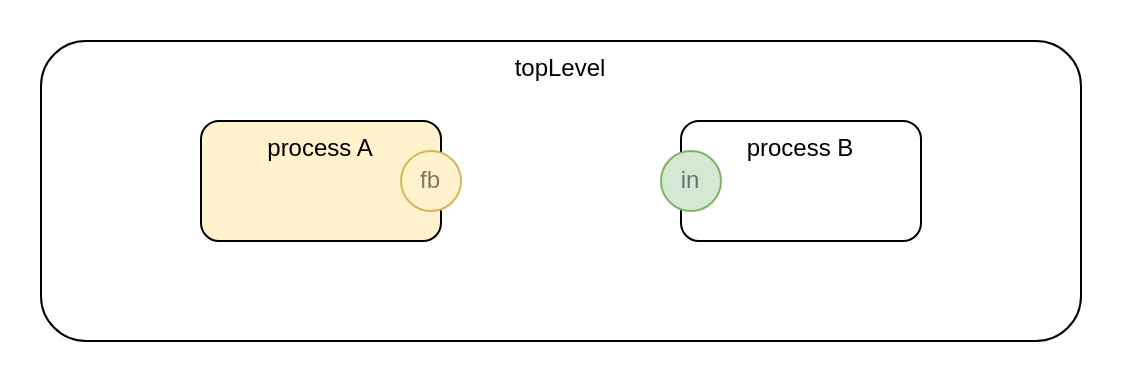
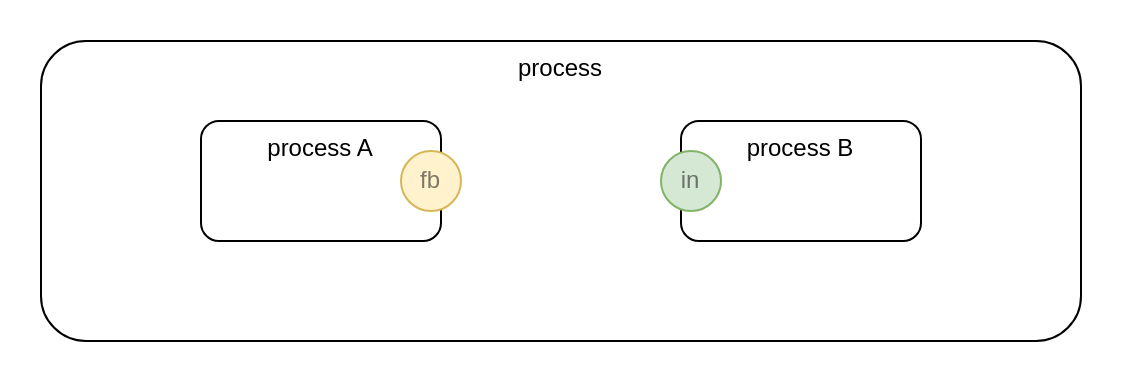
  <mxCell id="0" />
  <mxCell id="1" parent="0" />
- <mxCell id="2" value="topLevel" style="rounded=1;whiteSpace=wrap;html=1;verticalAlign=top;" parent="1" vertex="1"><mxGeometry x="20" y="20" width="520" height="150" as="geometry" /></mxCell>
- <mxCell id="3" value="process A" style="rounded=1;whiteSpace=wrap;html=1;verticalAlign=top;fillColor=#fff2cc;" parent="1" vertex="1"><mxGeometry x="100" y="60" width="120" height="60" as="geometry" /></mxCell>
+ <mxCell id="2" value="process" style="rounded=1;whiteSpace=wrap;html=1;verticalAlign=top;" parent="1" vertex="1"><mxGeometry x="20" y="20" width="520" height="150" as="geometry" /></mxCell>
+ <mxCell id="3" value="process A" style="rounded=1;whiteSpace=wrap;html=1;verticalAlign=top;" parent="1" vertex="1"><mxGeometry x="100" y="60" width="120" height="60" as="geometry" /></mxCell>
  <mxCell id="4" value="process B" style="rounded=1;whiteSpace=wrap;html=1;verticalAlign=top;" parent="1" vertex="1"><mxGeometry x="340" y="60" width="120" height="60" as="geometry" /></mxCell>
  <mxCell id="5" value="in" style="ellipse;whiteSpace=wrap;html=1;aspect=fixed;fillColor=#d5e8d4;align=center;strokeColor=#82b366;textOpacity=50;" parent="1" vertex="1"><mxGeometry x="330" y="75" width="30" height="30" as="geometry" /></mxCell>
  <mxCell id="6" value="fb" style="ellipse;whiteSpace=wrap;html=1;aspect=fixed;fillColor=#fff2cc;align=center;strokeColor=#d6b656;textOpacity=50;" parent="1" vertex="1"><mxGeometry x="200" y="75" width="30" height="30" as="geometry" /></mxCell>
